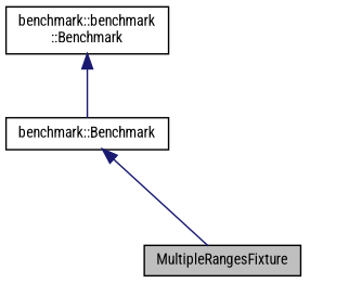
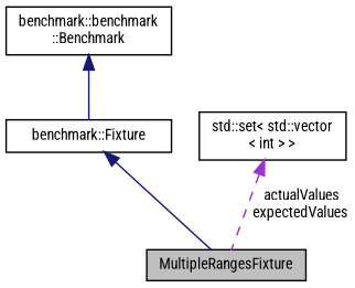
  digraph {
    fontname="Roboto Condensed"
    node [color=black fillcolor=white fontname="Roboto Condensed" fontsize=10 shape=record style=filled]
    edge [color=midnightblue dir=back fontname="Roboto Condensed" fontsize=10 labelfontname=Helvetica labelfontsize=10 style=solid]
    n1 [fillcolor=grey75 fontcolor=black height=0.2 label=MultipleRangesFixture width=0.4]
-   n2 [height=0.2 label="benchmark::Benchmark" width=0.4]
+   n2 [height=0.2 label="benchmark::Fixture" width=0.4]
    n3 [height=0.2 label="benchmark::benchmark\l::Benchmark" width=0.4]
+   n4 [height=0.2 label="std::set\< std::vector\l\< int \> \>" width=0.4]
    n2 -> n1
    n3 -> n2
+   n4 -> n1 [color=darkorchid3 label=" actualValues\nexpectedValues" style=dashed]
  }
